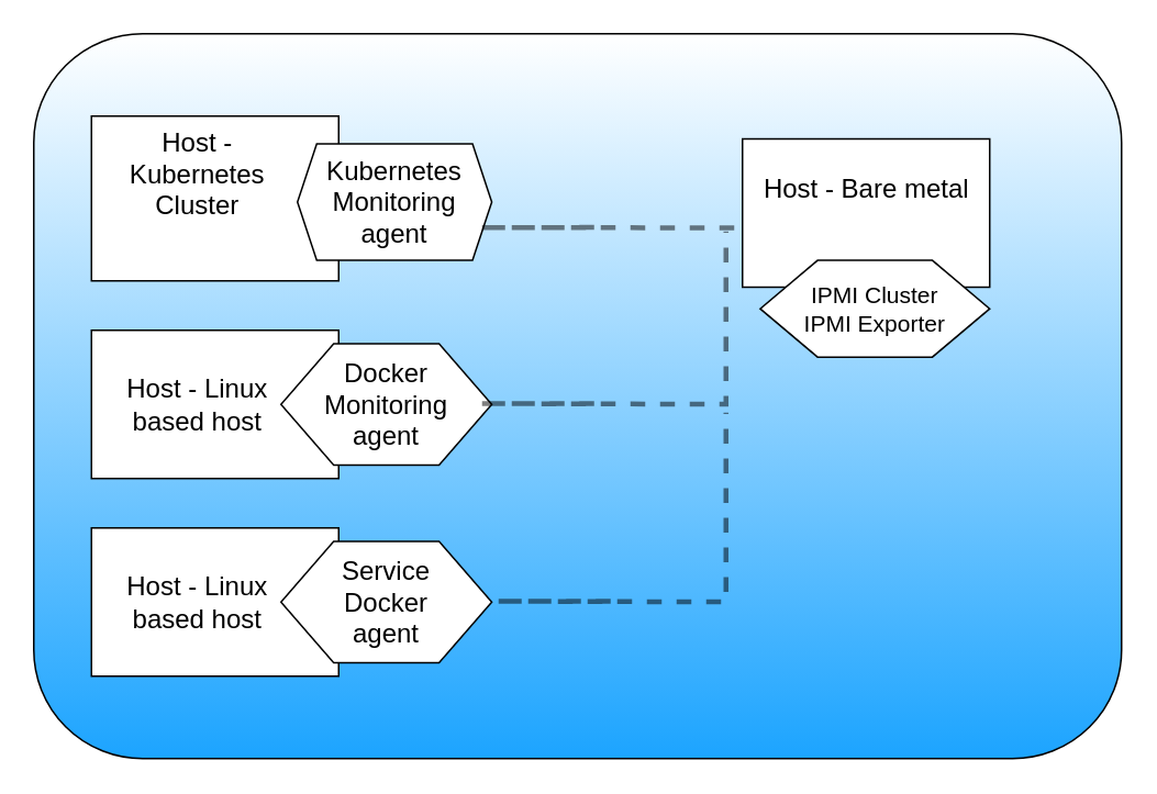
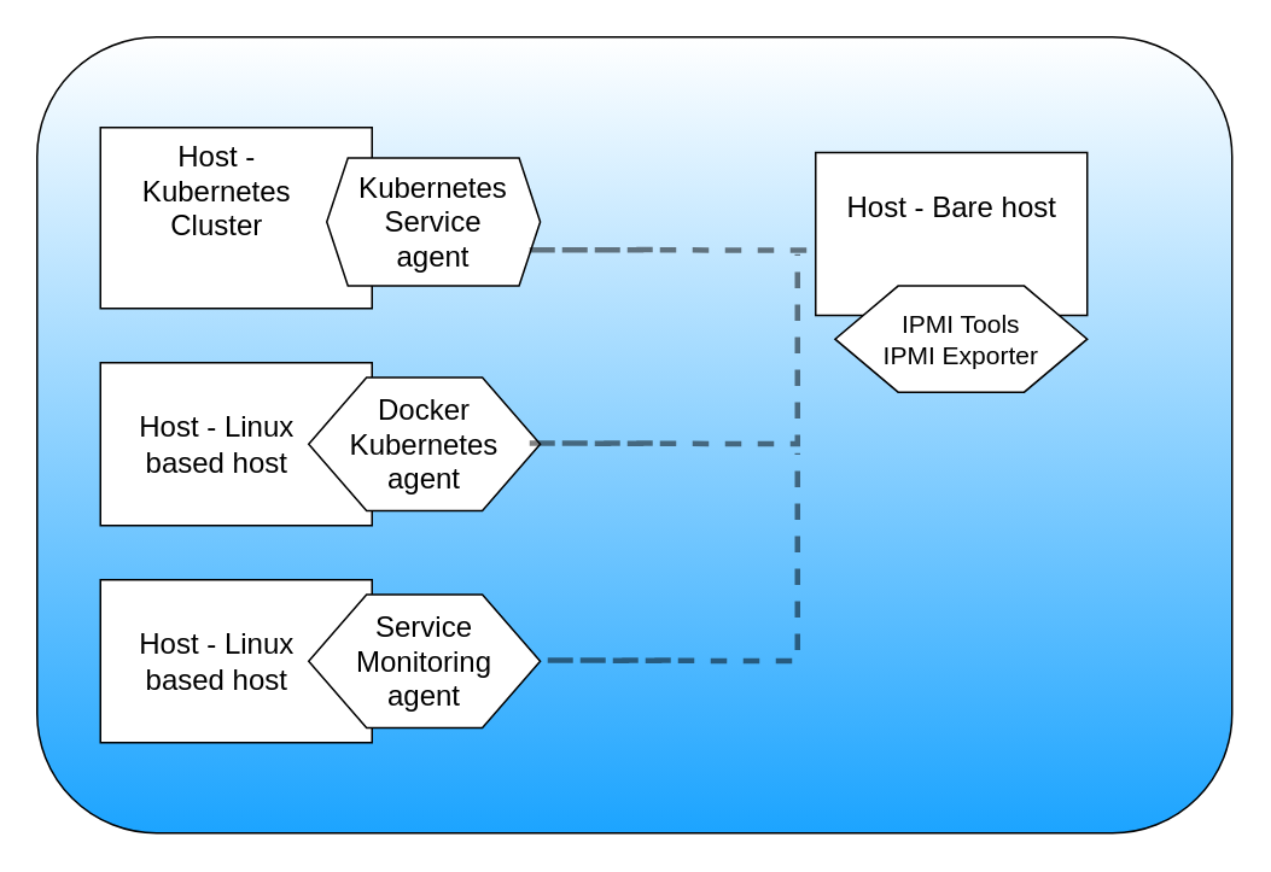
  <mxCell id="0" />
  <mxCell id="1" parent="0" />
  <mxCell id="2" value="" style="rounded=1;whiteSpace=wrap;html=1;fontSize=14;gradientColor=#1CA4FF;" parent="1" vertex="1"><mxGeometry x="20" y="20" width="660" height="440" as="geometry" /></mxCell>
  <mxCell id="3" value="" style="rounded=0;whiteSpace=wrap;html=1;fontSize=16;" parent="1" vertex="1"><mxGeometry x="55" y="70" width="150" height="100" as="geometry" /></mxCell>
  <mxCell id="4" value="Host - Kubernetes Cluster" style="text;html=1;strokeColor=none;fillColor=none;align=center;verticalAlign=middle;whiteSpace=wrap;rounded=0;fontSize=16;" parent="1" vertex="1"><mxGeometry x="72.12" y="76.28" width="95" height="57.44" as="geometry" /></mxCell>
- <mxCell id="5" value="Kubernetes Monitoring&lt;br&gt;agent" style="shape=hexagon;perimeter=hexagonPerimeter2;whiteSpace=wrap;html=1;fontSize=16;size=0.099;" parent="1" vertex="1"><mxGeometry x="180" y="86.78" width="117.88" height="70.78" as="geometry" /></mxCell>
+ <mxCell id="5" value="Kubernetes Service&lt;br&gt;agent" style="shape=hexagon;perimeter=hexagonPerimeter2;whiteSpace=wrap;html=1;fontSize=16;size=0.099;" parent="1" vertex="1"><mxGeometry x="180" y="86.78" width="117.88" height="70.78" as="geometry" /></mxCell>
  <mxCell id="6" value="" style="rounded=0;whiteSpace=wrap;html=1;fontSize=16;" parent="1" vertex="1"><mxGeometry x="450" y="83.84" width="150" height="90" as="geometry" /></mxCell>
- <mxCell id="7" value="IPMI Cluster&lt;br style=&quot;font-size: 14px;&quot;&gt;IPMI Exporter" style="shape=hexagon;perimeter=hexagonPerimeter2;whiteSpace=wrap;html=1;fontSize=14;" parent="1" vertex="1"><mxGeometry x="460.76" y="157.56" width="139.24" height="58.72" as="geometry" /></mxCell>
- <mxCell id="8" value="Host - Bare metal" style="text;html=1;strokeColor=none;fillColor=none;align=center;verticalAlign=middle;whiteSpace=wrap;rounded=0;fontSize=16;" parent="1" vertex="1"><mxGeometry x="460.76" y="93.84" width="129.24" height="40" as="geometry" /></mxCell>
+ <mxCell id="7" value="IPMI Tools&lt;br style=&quot;font-size: 14px;&quot;&gt;IPMI Exporter" style="shape=hexagon;perimeter=hexagonPerimeter2;whiteSpace=wrap;html=1;fontSize=14;" parent="1" vertex="1"><mxGeometry x="460.76" y="157.56" width="139.24" height="58.72" as="geometry" /></mxCell>
+ <mxCell id="8" value="Host - Bare host" style="text;html=1;strokeColor=none;fillColor=none;align=center;verticalAlign=middle;whiteSpace=wrap;rounded=0;fontSize=16;" parent="1" vertex="1"><mxGeometry x="460.76" y="93.84" width="129.24" height="40" as="geometry" /></mxCell>
  <mxCell id="9" value="" style="endArrow=classic;html=1;dashed=1;strokeColor=#000000;strokeWidth=15;fontSize=16;opacity=0;" parent="1" edge="1"><mxGeometry width="50" height="50" relative="1" as="geometry"><mxPoint x="450" y="360" as="sourcePoint" /><mxPoint x="500" y="310" as="targetPoint" /></mxGeometry></mxCell>
  <mxCell id="10" value="" style="endArrow=none;dashed=1;html=1;strokeColor=#000000;strokeWidth=15;fontSize=16;opacity=0;" parent="1" edge="1"><mxGeometry width="50" height="50" relative="1" as="geometry"><mxPoint x="450" y="350" as="sourcePoint" /><mxPoint x="500" y="300" as="targetPoint" /></mxGeometry></mxCell>
  <mxCell id="11" value="" style="edgeStyle=orthogonalEdgeStyle;rounded=0;comic=0;jumpStyle=none;jumpSize=9;orthogonalLoop=1;jettySize=auto;html=1;dashed=1;endArrow=none;endFill=0;endSize=6;strokeColor=#000000;strokeWidth=3;fontSize=16;opacity=50;" parent="1" edge="1"><mxGeometry relative="1" as="geometry"><mxPoint x="360" y="137.58" as="sourcePoint" /><mxPoint x="450" y="137.84" as="targetPoint" /><Array as="points"><mxPoint x="290" y="138" /><mxPoint x="290" y="138" /></Array></mxGeometry></mxCell>
  <mxCell id="12" value="" style="rounded=0;whiteSpace=wrap;html=1;fontSize=16;" parent="1" vertex="1"><mxGeometry x="55" y="200" width="150" height="90" as="geometry" /></mxCell>
  <mxCell id="13" value="Host - Linux based host" style="text;html=1;strokeColor=none;fillColor=none;align=center;verticalAlign=middle;whiteSpace=wrap;rounded=0;fontSize=16;" parent="1" vertex="1"><mxGeometry x="72.12" y="216.28" width="95" height="57.44" as="geometry" /></mxCell>
- <mxCell id="14" value="Docker &lt;br&gt;Monitoring&lt;br&gt;agent" style="shape=hexagon;perimeter=hexagonPerimeter2;whiteSpace=wrap;html=1;fontSize=16;" parent="1" vertex="1"><mxGeometry x="170" y="208.14" width="127.88" height="73.72" as="geometry" /></mxCell>
+ <mxCell id="14" value="Docker &lt;br&gt;Kubernetes&lt;br&gt;agent" style="shape=hexagon;perimeter=hexagonPerimeter2;whiteSpace=wrap;html=1;fontSize=16;" parent="1" vertex="1"><mxGeometry x="170" y="208.14" width="127.88" height="73.72" as="geometry" /></mxCell>
  <mxCell id="15" value="" style="edgeStyle=orthogonalEdgeStyle;rounded=0;comic=0;jumpStyle=none;jumpSize=9;orthogonalLoop=1;jettySize=auto;html=1;dashed=1;endArrow=none;endFill=0;endSize=6;strokeColor=#000000;strokeWidth=3;fontSize=16;opacity=50;" parent="1" edge="1"><mxGeometry relative="1" as="geometry"><mxPoint x="360" y="244.5" as="sourcePoint" /><mxPoint x="440" y="140" as="targetPoint" /><Array as="points"><mxPoint x="290" y="244.92" /><mxPoint x="290" y="244.92" /></Array></mxGeometry></mxCell>
  <mxCell id="16" value="" style="rounded=0;whiteSpace=wrap;html=1;fontSize=16;" parent="1" vertex="1"><mxGeometry x="55" y="320" width="150" height="90" as="geometry" /></mxCell>
  <mxCell id="17" value="Host - Linux based host" style="text;html=1;strokeColor=none;fillColor=none;align=center;verticalAlign=middle;whiteSpace=wrap;rounded=0;fontSize=16;" parent="1" vertex="1"><mxGeometry x="72.12" y="336.28" width="95" height="57.44" as="geometry" /></mxCell>
- <mxCell id="18" value="Service &lt;br&gt;Docker&lt;br&gt;agent" style="shape=hexagon;perimeter=hexagonPerimeter2;whiteSpace=wrap;html=1;fontSize=16;" parent="1" vertex="1"><mxGeometry x="170" y="328.14" width="127.88" height="73.72" as="geometry" /></mxCell>
+ <mxCell id="18" value="Service &lt;br&gt;Monitoring&lt;br&gt;agent" style="shape=hexagon;perimeter=hexagonPerimeter2;whiteSpace=wrap;html=1;fontSize=16;" parent="1" vertex="1"><mxGeometry x="170" y="328.14" width="127.88" height="73.72" as="geometry" /></mxCell>
  <mxCell id="19" value="" style="edgeStyle=orthogonalEdgeStyle;rounded=0;comic=0;jumpStyle=none;jumpSize=9;orthogonalLoop=1;jettySize=auto;html=1;dashed=1;endArrow=none;endFill=0;endSize=6;strokeColor=#000000;strokeWidth=3;fontSize=16;opacity=50;" parent="1" edge="1"><mxGeometry relative="1" as="geometry"><mxPoint x="370" y="364.5" as="sourcePoint" /><mxPoint x="440" y="250" as="targetPoint" /><Array as="points"><mxPoint x="300" y="364.92" /><mxPoint x="300" y="364.92" /></Array></mxGeometry></mxCell>
